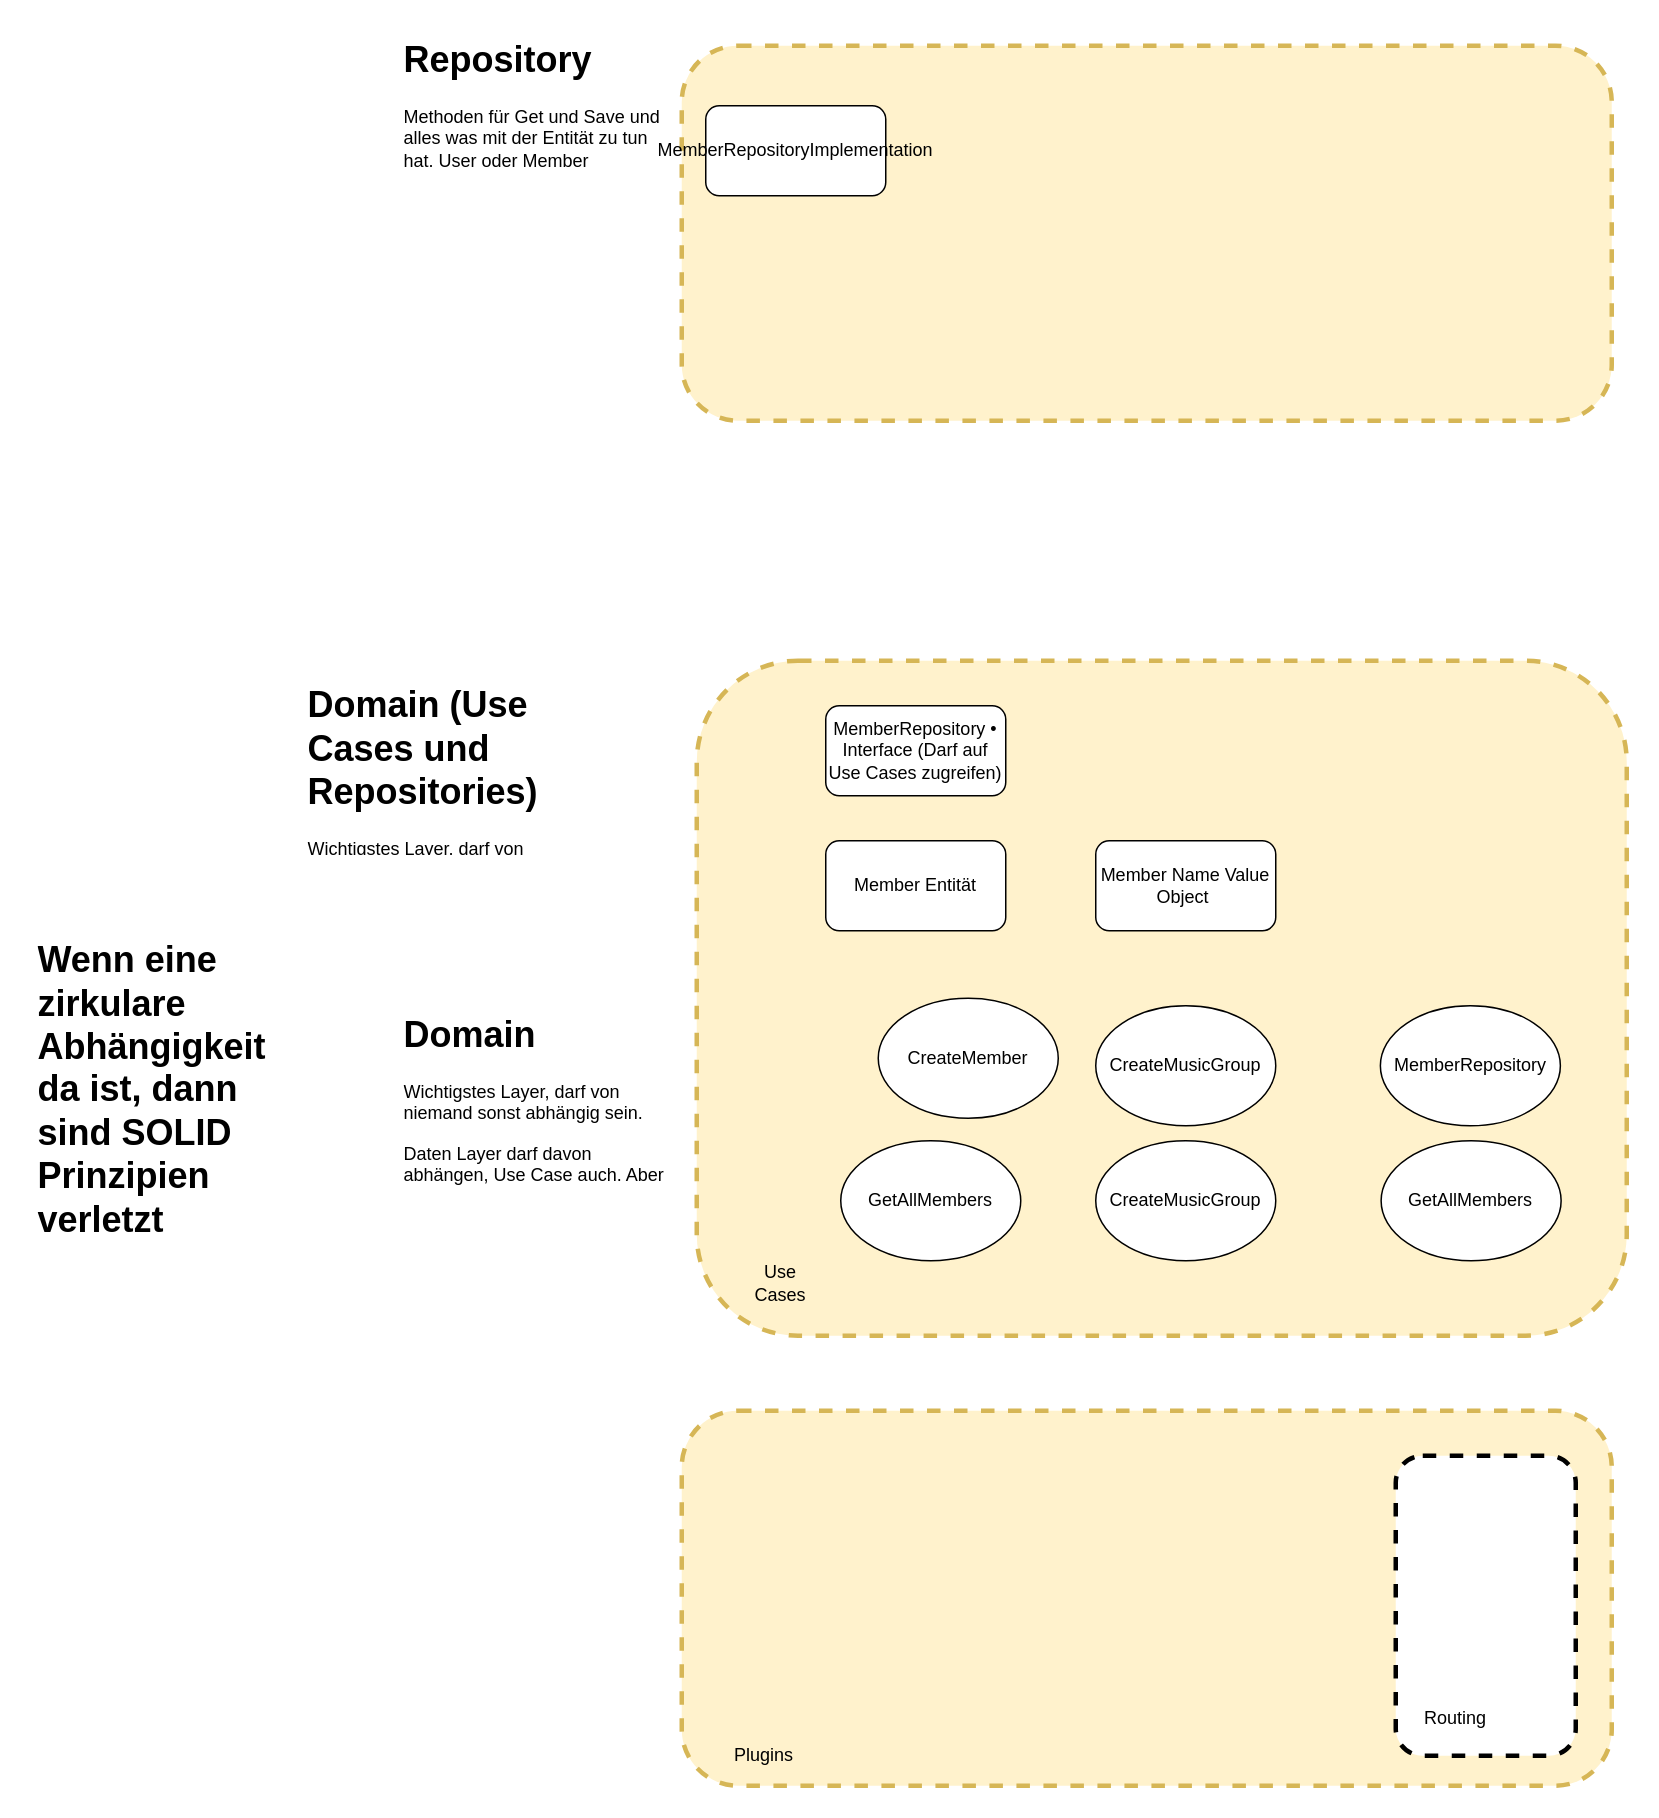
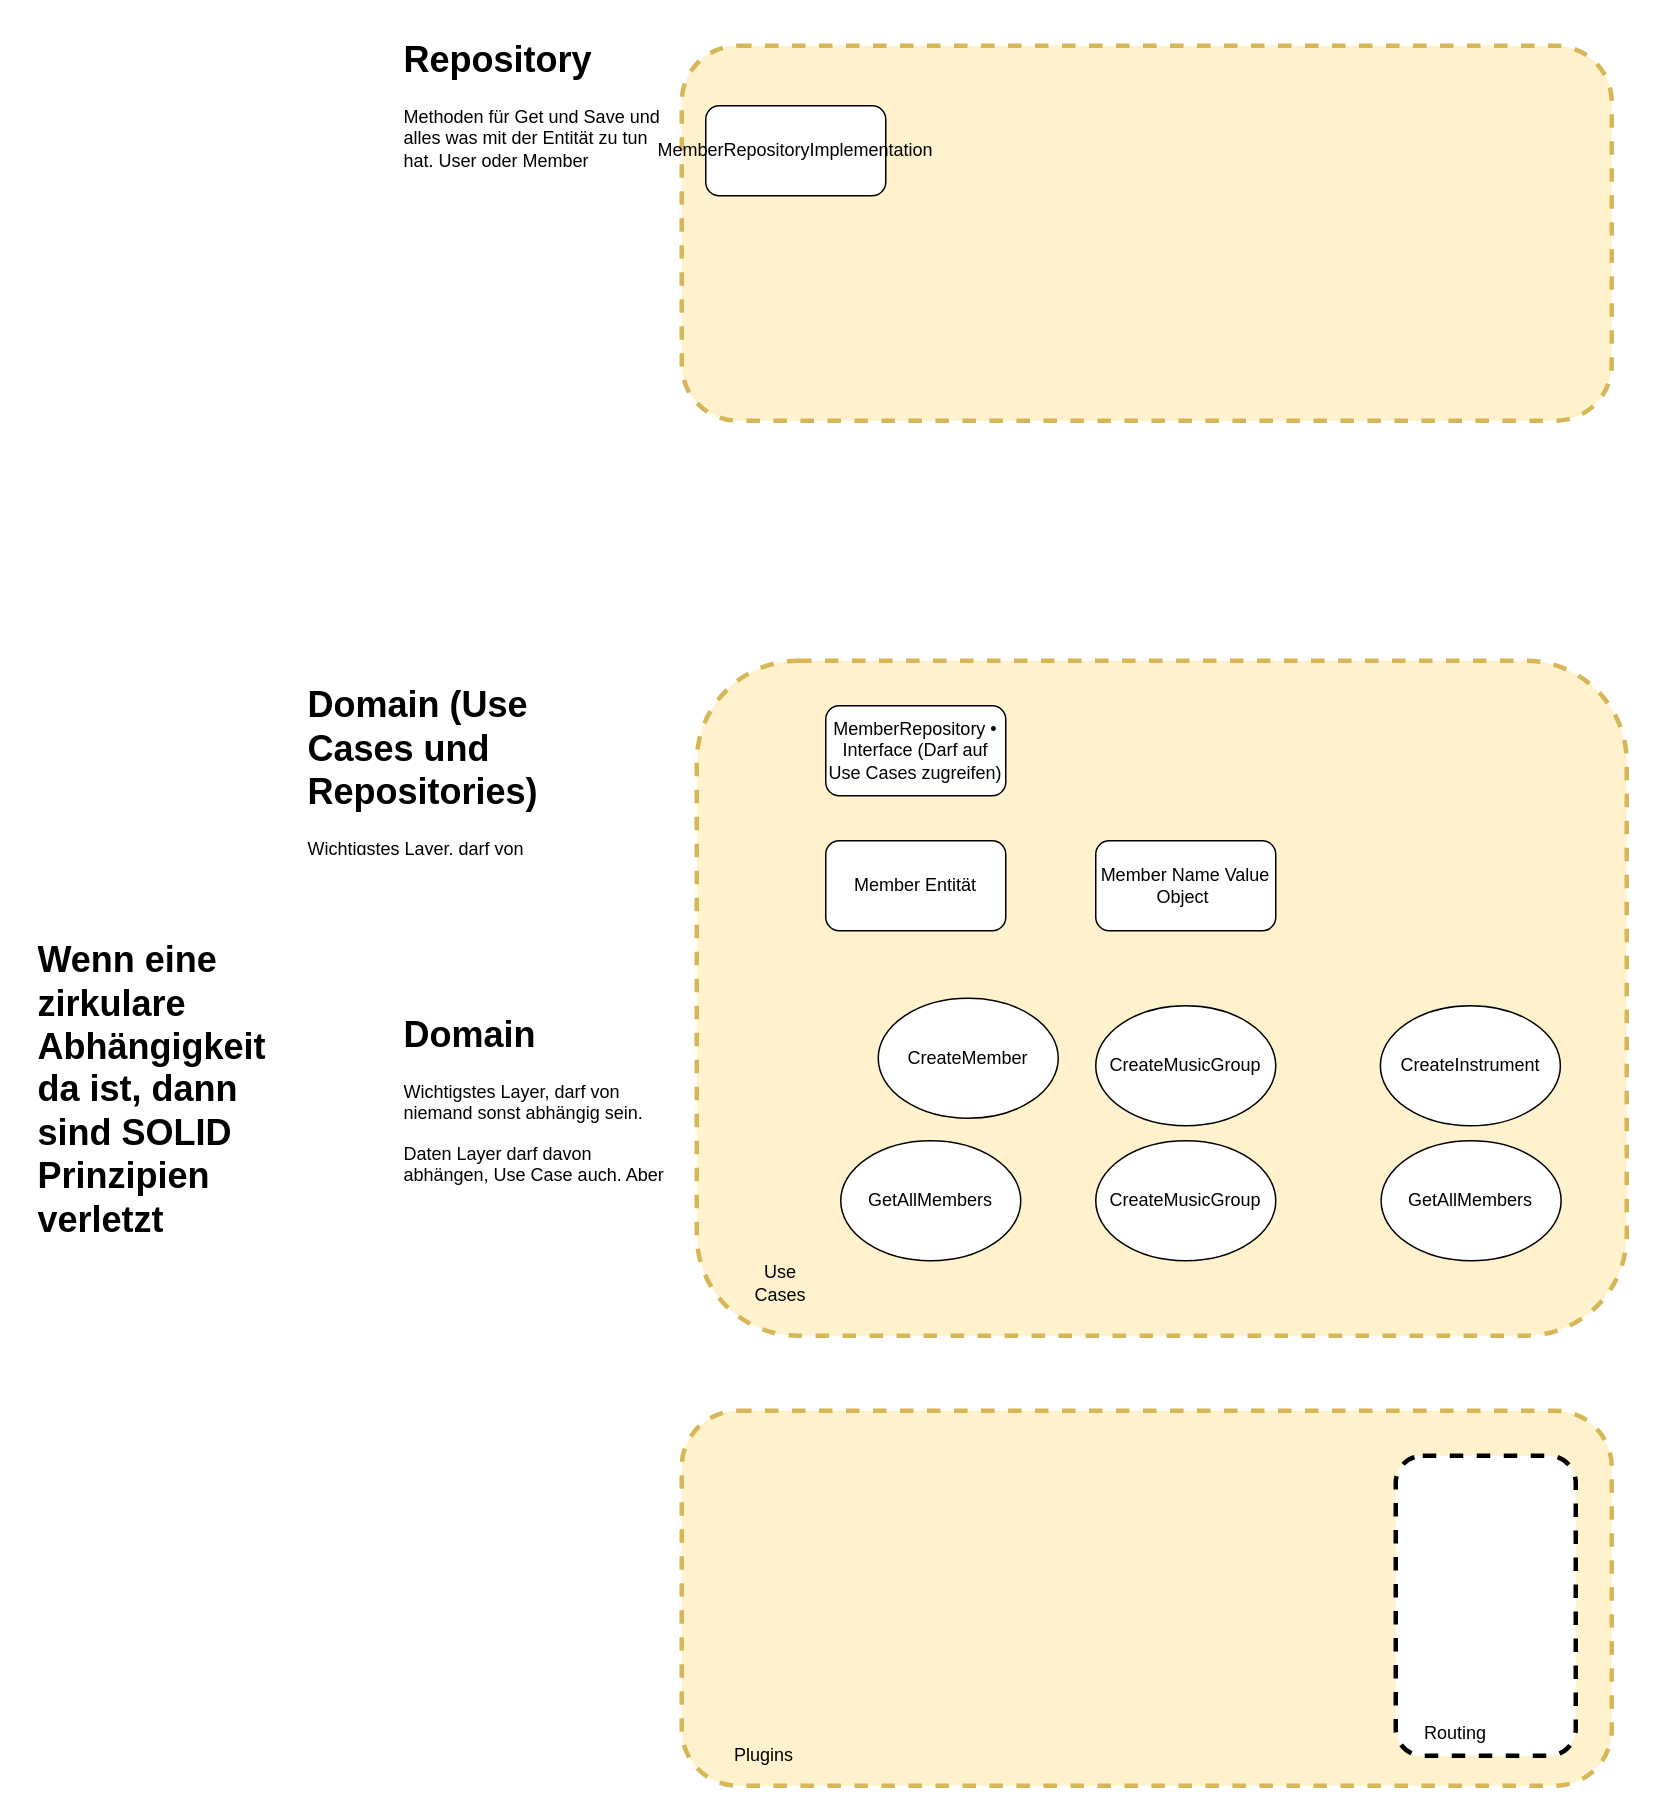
  <mxCell id="0" />
  <mxCell id="1" parent="0" />
  <mxCell id="2" value="" style="rounded=1;whiteSpace=wrap;html=1;fillColor=#fff2cc;strokeColor=#d6b656;dashed=1;strokeWidth=3;" parent="1" vertex="1"><mxGeometry x="454" y="940" width="620" height="250" as="geometry" /></mxCell>
  <mxCell id="3" value="Plugins" style="text;html=1;strokeColor=none;fillColor=none;align=center;verticalAlign=middle;whiteSpace=wrap;rounded=0;" parent="1" vertex="1"><mxGeometry x="479" y="1155" width="60" height="30" as="geometry" /></mxCell>
  <mxCell id="4" value="" style="rounded=1;whiteSpace=wrap;html=1;dashed=1;strokeWidth=3;" parent="1" vertex="1"><mxGeometry x="930" y="970" width="120" height="200" as="geometry" /></mxCell>
- <mxCell id="5" value="Routing" style="text;html=1;strokeColor=none;fillColor=none;align=center;verticalAlign=middle;whiteSpace=wrap;rounded=0;" parent="1" vertex="1"><mxGeometry x="940" y="1130" width="60" height="30" as="geometry" /></mxCell>
+ <mxCell id="5" value="Routing" style="text;html=1;strokeColor=none;fillColor=none;align=center;verticalAlign=middle;whiteSpace=wrap;rounded=0;" parent="1" vertex="1"><mxGeometry x="940" y="1140" width="60" height="30" as="geometry" /></mxCell>
  <mxCell id="6" value="" style="rounded=1;whiteSpace=wrap;html=1;fillColor=#fff2cc;strokeColor=#d6b656;dashed=1;strokeWidth=3;" parent="1" vertex="1"><mxGeometry x="454" y="30" width="620" height="250" as="geometry" /></mxCell>
  <mxCell id="7" value="" style="rounded=1;whiteSpace=wrap;html=1;fillColor=#fff2cc;strokeColor=#d6b656;dashed=1;strokeWidth=3;" parent="1" vertex="1"><mxGeometry x="464" y="440" width="620" height="450" as="geometry" /></mxCell>
  <mxCell id="8" value="Use Cases" style="text;html=1;strokeColor=none;fillColor=none;align=center;verticalAlign=middle;whiteSpace=wrap;rounded=0;" parent="1" vertex="1"><mxGeometry x="490" y="840" width="60" height="30" as="geometry" /></mxCell>
  <mxCell id="9" value="CreateMember" style="ellipse;whiteSpace=wrap;html=1;strokeWidth=1;" parent="1" vertex="1"><mxGeometry x="585" y="665" width="120" height="80" as="geometry" /></mxCell>
  <mxCell id="10" value="GetAllMembers" style="ellipse;whiteSpace=wrap;html=1;strokeWidth=1;" parent="1" vertex="1"><mxGeometry x="560" y="760" width="120" height="80" as="geometry" /></mxCell>
  <mxCell id="11" value="CreateMusicGroup" style="ellipse;whiteSpace=wrap;html=1;strokeWidth=1;" parent="1" vertex="1"><mxGeometry x="730" y="670" width="120" height="80" as="geometry" /></mxCell>
  <mxCell id="12" value="CreateMusicGroup" style="ellipse;whiteSpace=wrap;html=1;strokeWidth=1;" parent="1" vertex="1"><mxGeometry x="730" y="760" width="120" height="80" as="geometry" /></mxCell>
- <mxCell id="13" value="MemberRepository" style="ellipse;whiteSpace=wrap;html=1;strokeWidth=1;" parent="1" vertex="1"><mxGeometry x="919.75" y="670" width="120" height="80" as="geometry" /></mxCell>
+ <mxCell id="13" value="CreateInstrument" style="ellipse;whiteSpace=wrap;html=1;strokeWidth=1;" parent="1" vertex="1"><mxGeometry x="919.75" y="670" width="120" height="80" as="geometry" /></mxCell>
  <mxCell id="14" value="GetAllMembers" style="ellipse;whiteSpace=wrap;html=1;strokeWidth=1;" parent="1" vertex="1"><mxGeometry x="920.25" y="760" width="120" height="80" as="geometry" /></mxCell>
  <mxCell id="15" value="MemberRepositoryImplementation" style="rounded=1;whiteSpace=wrap;html=1;strokeWidth=1;" parent="1" vertex="1"><mxGeometry x="470" y="70" width="120" height="60" as="geometry" /></mxCell>
  <mxCell id="16" value="&lt;h1&gt;Repository&lt;/h1&gt;&lt;p&gt;Methoden für Get und Save und alles was mit der Entität zu tun hat. User oder Member&lt;/p&gt;" style="text;html=1;strokeColor=none;fillColor=none;spacing=5;spacingTop=-20;whiteSpace=wrap;overflow=hidden;rounded=0;" parent="1" vertex="1"><mxGeometry x="264" y="20" width="190" height="120" as="geometry" /></mxCell>
  <mxCell id="17" value="&lt;h1&gt;Domain&lt;/h1&gt;&lt;p&gt;Wichtigstes Layer, darf von niemand sonst abhängig sein.&lt;/p&gt;&lt;p&gt;Daten Layer darf davon abhängen, Use Case auch. Aber Domäne darf von keinem abhängig sein&lt;/p&gt;" style="text;html=1;strokeColor=none;fillColor=none;spacing=5;spacingTop=-20;whiteSpace=wrap;overflow=hidden;rounded=0;" parent="1" vertex="1"><mxGeometry x="264" y="670" width="190" height="120" as="geometry" /></mxCell>
  <mxCell id="18" value="Member Entität" style="rounded=1;whiteSpace=wrap;html=1;strokeWidth=1;" parent="1" vertex="1"><mxGeometry x="550" y="560" width="120" height="60" as="geometry" /></mxCell>
  <mxCell id="19" value="Member Name Value Object&amp;nbsp;" style="rounded=1;whiteSpace=wrap;html=1;strokeWidth=1;" parent="1" vertex="1"><mxGeometry x="730" y="560" width="120" height="60" as="geometry" /></mxCell>
  <mxCell id="20" value="&lt;h1&gt;Wenn eine zirkulare Abhängigkeit da ist, dann sind SOLID Prinzipien verletzt&lt;/h1&gt;" style="text;html=1;strokeColor=none;fillColor=none;spacing=5;spacingTop=-20;whiteSpace=wrap;overflow=hidden;rounded=0;" parent="1" vertex="1"><mxGeometry x="20" y="620" width="190" height="240" as="geometry" /></mxCell>
  <mxCell id="21" value="&lt;h1&gt;Domain (Use Cases und Repositories)&lt;/h1&gt;&lt;p&gt;Wichtigstes Layer, darf von niemand sonst abhängig sein.&lt;/p&gt;&lt;p&gt;Daten Layer darf davon abhängen, Use Case auch. Aber Domäne darf von keinem abhängig sein&lt;/p&gt;" style="text;html=1;strokeColor=none;fillColor=none;spacing=5;spacingTop=-20;whiteSpace=wrap;overflow=hidden;rounded=0;" parent="1" vertex="1"><mxGeometry x="200" y="450" width="190" height="120" as="geometry" /></mxCell>
  <mxCell id="22" value="MemberRepository • Interface (Darf auf Use Cases zugreifen)" style="rounded=1;whiteSpace=wrap;html=1;strokeWidth=1;" parent="1" vertex="1"><mxGeometry x="550" y="470" width="120" height="60" as="geometry" /></mxCell>
